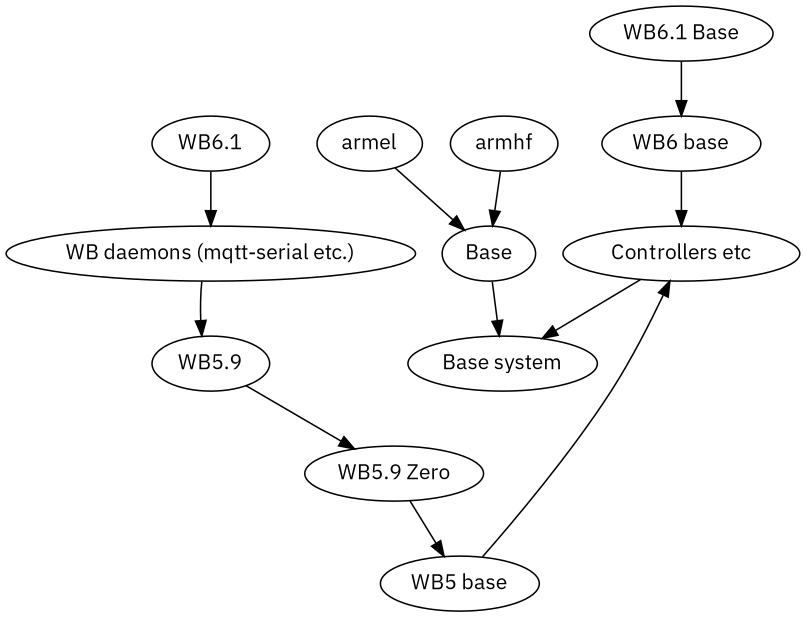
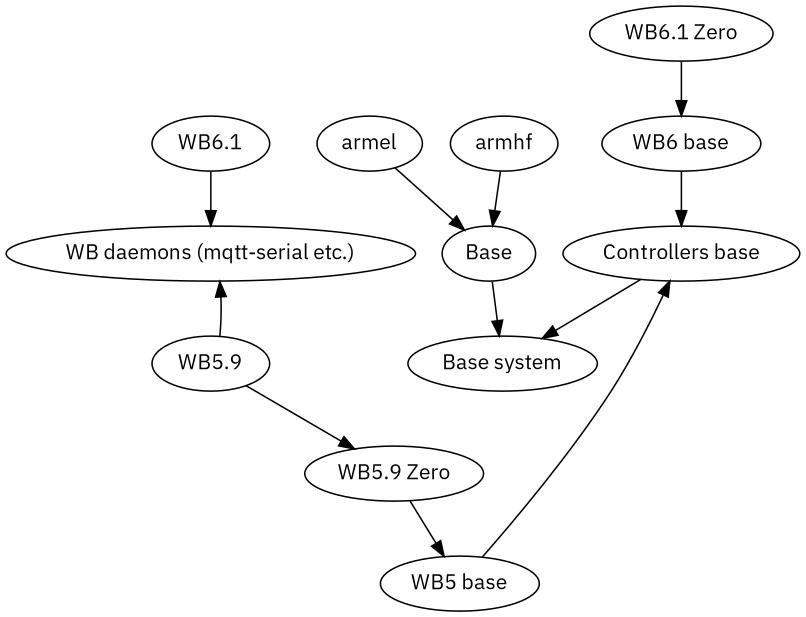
  digraph {
    fontname="IBM Plex Sans"
    node [fontname="IBM Plex Sans"]
    edge [fontname="IBM Plex Sans"]
-   n1 [label="Controllers etc"]
+   n1 [label="Controllers base"]
    n2 [label="WB daemons (mqtt-serial etc.)"]
    n3 [label=Base]
    n4 [label="Base system"]
    n5 [label="WB5 base"]
    n6 [label="WB6 base"]
    n7 [label=armel]
    n8 [label=armhf]
    n9 [label="WB6.1"]
-   n10 [label="WB6.1 Base"]
+   n10 [label="WB6.1 Zero"]
    n11 [label="WB5.9"]
    n12 [label="WB5.9 Zero"]
    subgraph sub_1 {
      rank=same
      n1
      n2
      n3
    }
    n1 -> n4
    n3 -> n4
    n5 -> n1
    n6 -> n1
    n7 -> n3
    n8 -> n3
    n9 -> n2
    n10 -> n6
-   n2 -> n11
+   n11 -> n2
    n11 -> n12
    n12 -> n5
  }
